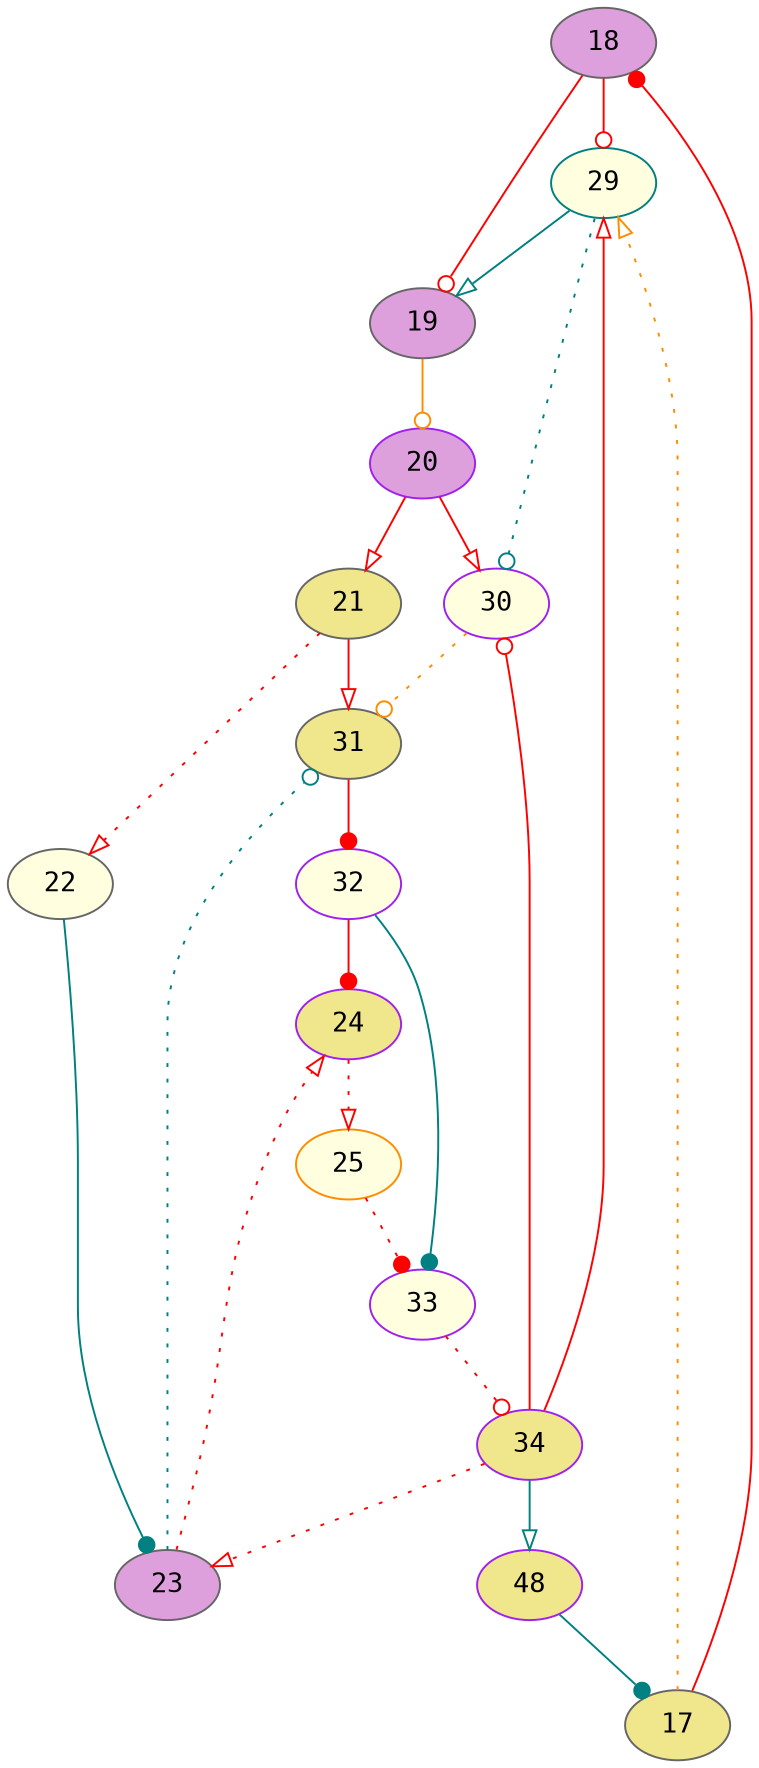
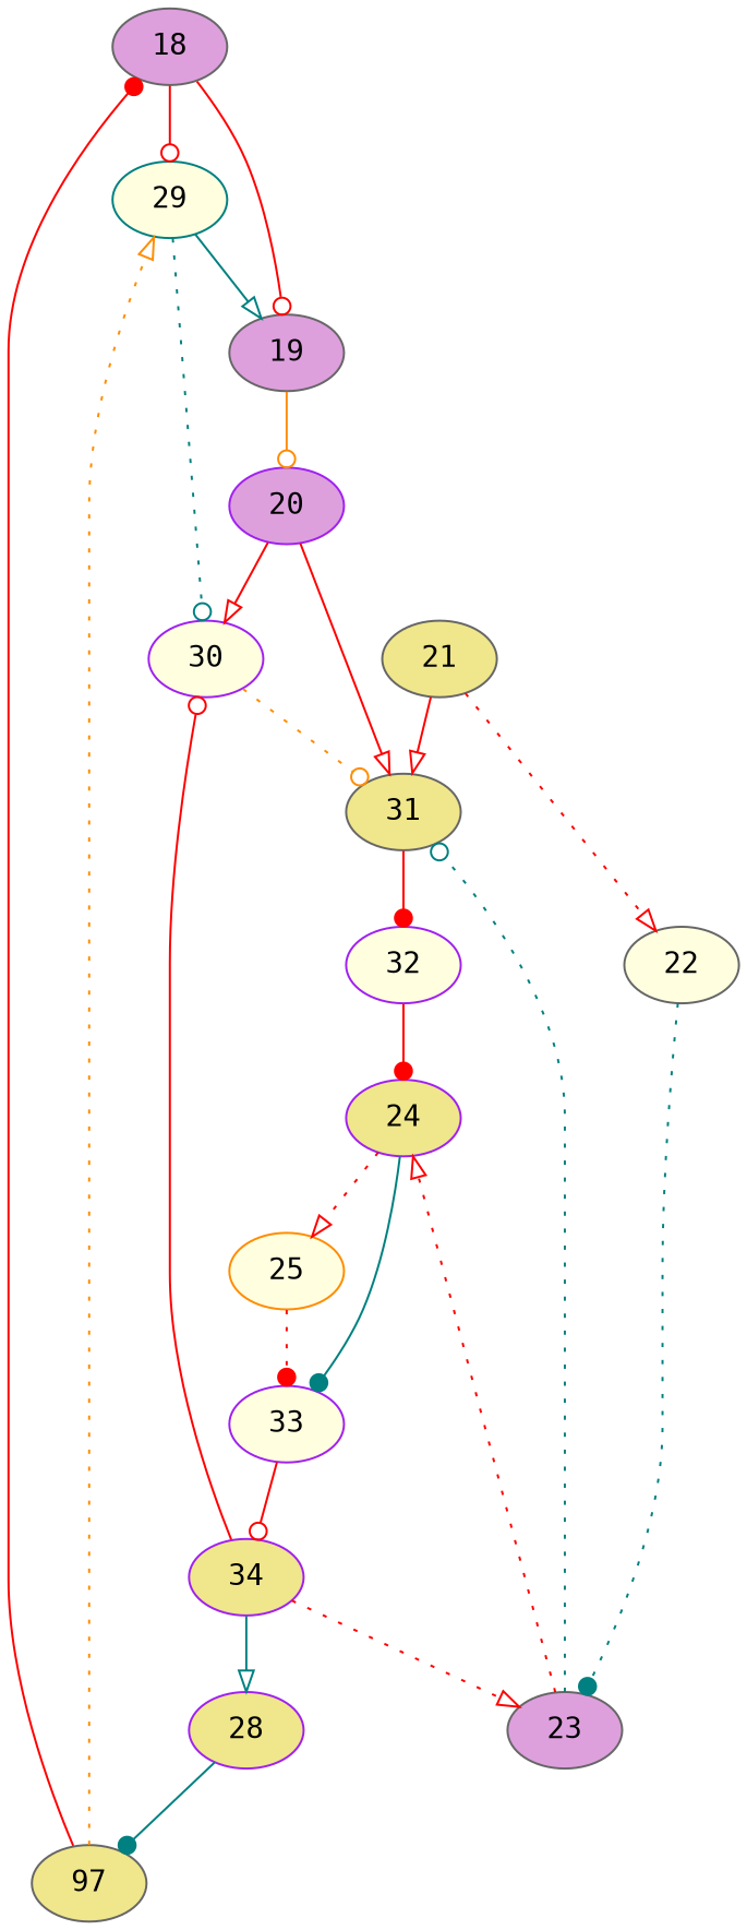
  digraph {
    fontname="DejaVu Sans Mono"
    node [color=gray40 fillcolor=khaki fontname="DejaVu Sans Mono" style=filled]
    edge [arrowhead=onormal color=red fontname="DejaVu Sans Mono" heightLimit=10 primaryType=sideStreet secondaryType=none style=solid village=Berlin weight=6]
    18 [fillcolor=plum]
-   17
+   17 [label=97]
    29 [color=teal fillcolor=lightyellow]
    19 [fillcolor=plum]
    30 [color=purple fillcolor=lightyellow]
    20 [color=purple fillcolor=plum]
    21
    22 [fillcolor=lightyellow]
    31
    23 [fillcolor=plum]
    32 [color=purple fillcolor=lightyellow]
    24 [color=purple]
    25 [color=darkorange fillcolor=lightyellow]
    33 [color=purple fillcolor=lightyellow]
    34 [color=purple]
-   28 [color=purple label=48]
+   28 [color=purple]
    18 -> 29 [arrowhead=odot weight=8]
    18 -> 19 [arrowhead=odot primaryType=mainStreet]
    17 -> 18 [arrowhead=dot primaryType=mainStreet]
    17 -> 29 [color=darkorange style=dotted weight=8]
    29 -> 19 [color=teal secondaryType=oneWayStreet]
    29 -> 30 [arrowhead=odot color=teal style=dotted]
    19 -> 20 [arrowhead=odot color=darkorange primaryType=mainStreet weight=4]
    30 -> 31 [arrowhead=odot color=darkorange style=dotted]
    20 -> 30 [secondaryType=oneWayStreet]
-   20 -> 21 [primaryType=mainStreet weight=4]
+   20 -> 31 [primaryType=mainStreet weight=4]
    21 -> 22 [primaryType=mainStreet style=dotted]
    21 -> 31 [weight=8]
-   22 -> 23 [arrowhead=dot color=teal primaryType=mainStreet]
+   22 -> 23 [arrowhead=dot color=teal primaryType=mainStreet style=dotted]
    31 -> 32 [arrowhead=dot weight=8]
    23 -> 31 [arrowhead=odot color=teal secondaryType=oneWayStreet style=dotted weight=8]
    23 -> 24 [primaryType=mainStreet style=dotted]
    32 -> 24 [arrowhead=dot weight=8]
-   32 -> 33 [arrowhead=dot color=teal weight=8]
+   24 -> 33 [arrowhead=dot color=teal weight=8]
    24 -> 25 [primaryType=mainStreet style=dotted]
    25 -> 33 [arrowhead=dot primaryType=mainStreet style=dotted weight=8]
-   33 -> 34 [arrowhead=odot primaryType=mainStreet secondaryType=oneWayStreet style=dotted]
-   34 -> 29 [heightLimit=3 secondaryType=tunnel weight=8]
+   33 -> 34 [arrowhead=odot primaryType=mainStreet secondaryType=oneWayStreet]
    34 -> 30 [arrowhead=odot weight=8]
    34 -> 23 [secondaryType=oneWayStreet style=dotted]
    34 -> 28 [color=teal primaryType=mainStreet]
    28 -> 17 [arrowhead=dot color=teal primaryType=mainStreet weight=4]
  }
